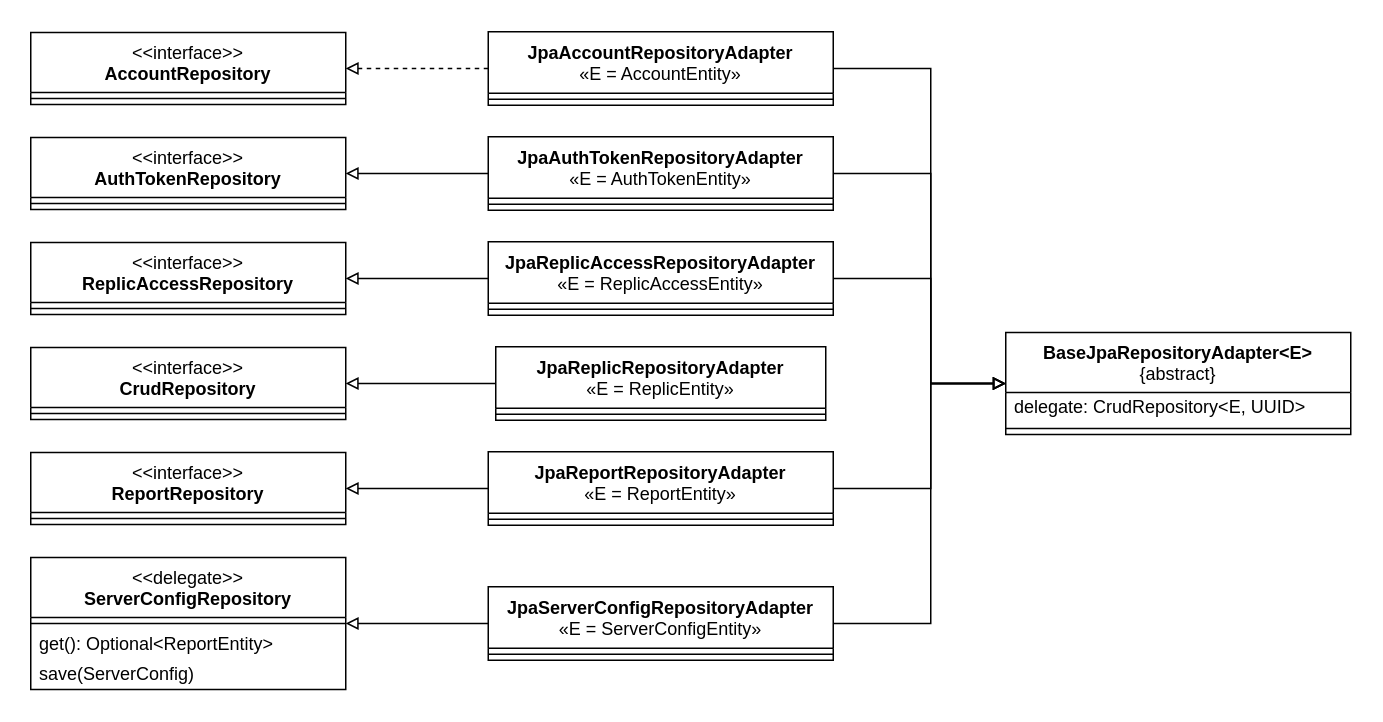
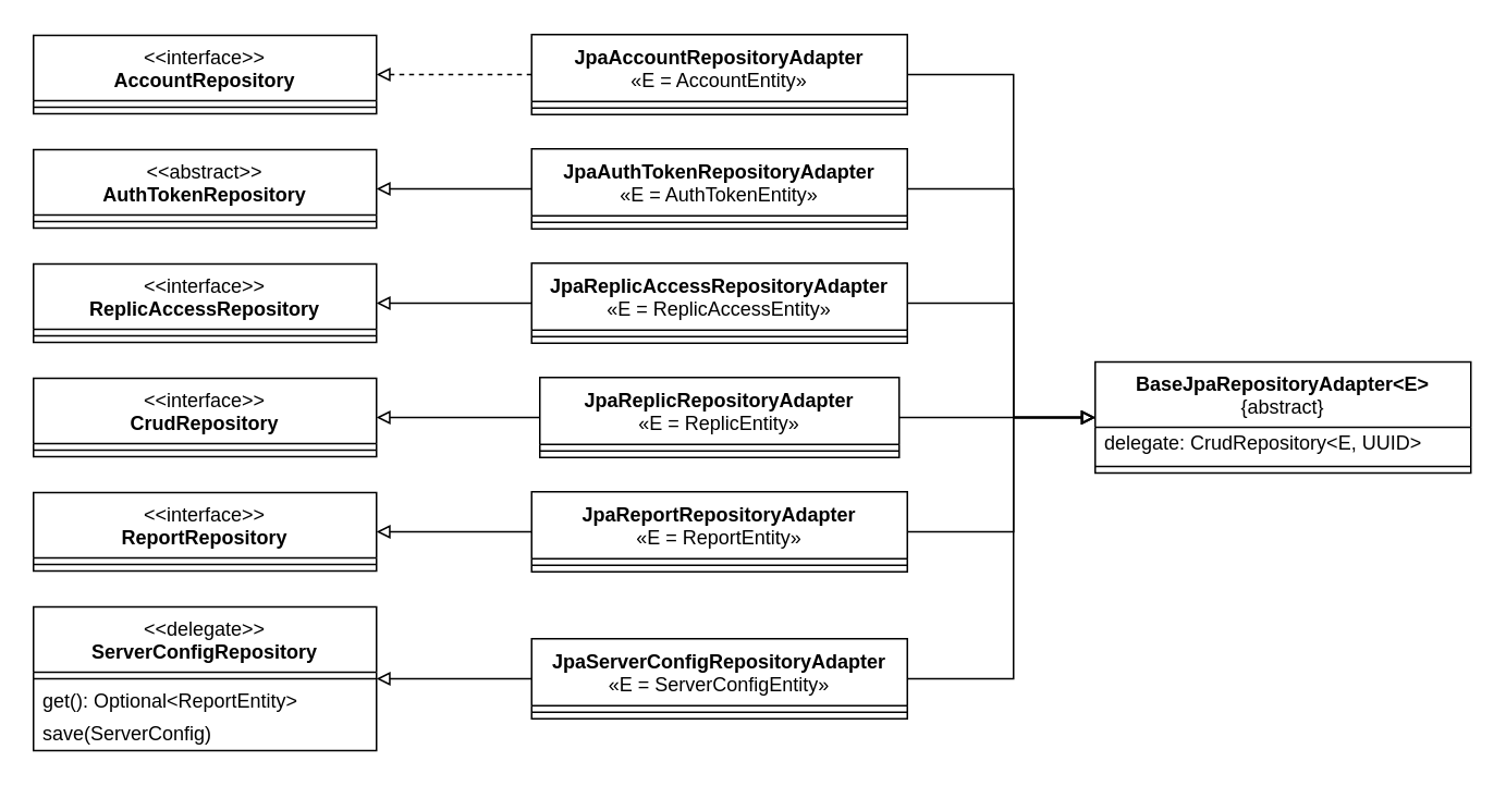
  <mxCell id="0" />
  <mxCell id="1" parent="0" />
  <mxCell id="2" value="&amp;lt;&amp;lt;interface&amp;gt;&amp;gt;&lt;br&gt;&lt;b&gt;AccountRepository&lt;/b&gt;&lt;div&gt;&lt;br&gt;&lt;/div&gt;" style="swimlane;fontStyle=0;align=center;verticalAlign=top;childLayout=stackLayout;horizontal=1;startSize=40;horizontalStack=0;resizeParent=1;resizeParentMax=0;resizeLast=0;collapsible=0;marginBottom=0;html=1;whiteSpace=wrap;" parent="1" vertex="1"><mxGeometry x="20" y="21" width="210" height="48" as="geometry" /></mxCell>
  <mxCell id="3" value="" style="line;strokeWidth=1;fillColor=none;align=left;verticalAlign=middle;spacingTop=-1;spacingLeft=3;spacingRight=3;rotatable=0;labelPosition=right;points=[];portConstraint=eastwest;" parent="2" vertex="1"><mxGeometry y="40" width="210" height="8" as="geometry" /></mxCell>
- <mxCell id="4" value="&amp;lt;&amp;lt;interface&amp;gt;&amp;gt;&lt;br&gt;&lt;b&gt;AuthTokenRepository&lt;/b&gt;&lt;div&gt;&lt;br&gt;&lt;/div&gt;" style="swimlane;fontStyle=0;align=center;verticalAlign=top;childLayout=stackLayout;horizontal=1;startSize=40;horizontalStack=0;resizeParent=1;resizeParentMax=0;resizeLast=0;collapsible=0;marginBottom=0;html=1;whiteSpace=wrap;" parent="1" vertex="1"><mxGeometry x="20" y="91" width="210" height="48" as="geometry" /></mxCell>
+ <mxCell id="4" value="&amp;lt;&amp;lt;abstract&amp;gt;&amp;gt;&lt;br&gt;&lt;b&gt;AuthTokenRepository&lt;/b&gt;&lt;div&gt;&lt;br&gt;&lt;/div&gt;" style="swimlane;fontStyle=0;align=center;verticalAlign=top;childLayout=stackLayout;horizontal=1;startSize=40;horizontalStack=0;resizeParent=1;resizeParentMax=0;resizeLast=0;collapsible=0;marginBottom=0;html=1;whiteSpace=wrap;" parent="1" vertex="1"><mxGeometry x="20" y="91" width="210" height="48" as="geometry" /></mxCell>
  <mxCell id="5" value="" style="line;strokeWidth=1;fillColor=none;align=left;verticalAlign=middle;spacingTop=-1;spacingLeft=3;spacingRight=3;rotatable=0;labelPosition=right;points=[];portConstraint=eastwest;" parent="4" vertex="1"><mxGeometry y="40" width="210" height="8" as="geometry" /></mxCell>
  <mxCell id="6" value="&amp;lt;&amp;lt;interface&amp;gt;&amp;gt;&lt;br&gt;&lt;b&gt;ReplicAccessRepository&lt;/b&gt;&lt;div&gt;&lt;br&gt;&lt;/div&gt;" style="swimlane;fontStyle=0;align=center;verticalAlign=top;childLayout=stackLayout;horizontal=1;startSize=40;horizontalStack=0;resizeParent=1;resizeParentMax=0;resizeLast=0;collapsible=0;marginBottom=0;html=1;whiteSpace=wrap;" parent="1" vertex="1"><mxGeometry x="20" y="161" width="210" height="48" as="geometry" /></mxCell>
  <mxCell id="7" value="" style="line;strokeWidth=1;fillColor=none;align=left;verticalAlign=middle;spacingTop=-1;spacingLeft=3;spacingRight=3;rotatable=0;labelPosition=right;points=[];portConstraint=eastwest;" parent="6" vertex="1"><mxGeometry y="40" width="210" height="8" as="geometry" /></mxCell>
  <mxCell id="8" value="&amp;lt;&amp;lt;interface&amp;gt;&amp;gt;&lt;br&gt;&lt;b&gt;CrudRepository&lt;/b&gt;&lt;div&gt;&lt;br&gt;&lt;/div&gt;" style="swimlane;fontStyle=0;align=center;verticalAlign=top;childLayout=stackLayout;horizontal=1;startSize=40;horizontalStack=0;resizeParent=1;resizeParentMax=0;resizeLast=0;collapsible=0;marginBottom=0;html=1;whiteSpace=wrap;" parent="1" vertex="1"><mxGeometry x="20" y="231" width="210" height="48" as="geometry" /></mxCell>
  <mxCell id="9" value="" style="line;strokeWidth=1;fillColor=none;align=left;verticalAlign=middle;spacingTop=-1;spacingLeft=3;spacingRight=3;rotatable=0;labelPosition=right;points=[];portConstraint=eastwest;" parent="8" vertex="1"><mxGeometry y="40" width="210" height="8" as="geometry" /></mxCell>
  <mxCell id="10" value="&amp;lt;&amp;lt;interface&amp;gt;&amp;gt;&lt;br&gt;&lt;b&gt;ReportRepository&lt;/b&gt;&lt;div&gt;&lt;br&gt;&lt;/div&gt;" style="swimlane;fontStyle=0;align=center;verticalAlign=top;childLayout=stackLayout;horizontal=1;startSize=40;horizontalStack=0;resizeParent=1;resizeParentMax=0;resizeLast=0;collapsible=0;marginBottom=0;html=1;whiteSpace=wrap;" parent="1" vertex="1"><mxGeometry x="20" y="301" width="210" height="48" as="geometry" /></mxCell>
  <mxCell id="11" value="" style="line;strokeWidth=1;fillColor=none;align=left;verticalAlign=middle;spacingTop=-1;spacingLeft=3;spacingRight=3;rotatable=0;labelPosition=right;points=[];portConstraint=eastwest;" parent="10" vertex="1"><mxGeometry y="40" width="210" height="8" as="geometry" /></mxCell>
  <mxCell id="12" value="&lt;div&gt;&amp;lt;&amp;lt;delegate&amp;gt;&amp;gt;&lt;/div&gt;&lt;div&gt;&lt;b&gt;ServerConfigRepository&lt;/b&gt;&lt;/div&gt;&lt;div&gt;&lt;br&gt;&lt;/div&gt;" style="swimlane;fontStyle=0;align=center;verticalAlign=top;childLayout=stackLayout;horizontal=1;startSize=40;horizontalStack=0;resizeParent=1;resizeParentMax=0;resizeLast=0;collapsible=0;marginBottom=0;html=1;whiteSpace=wrap;" parent="1" vertex="1"><mxGeometry x="20" y="371" width="210" height="88" as="geometry" /></mxCell>
  <mxCell id="13" value="" style="line;strokeWidth=1;fillColor=none;align=left;verticalAlign=middle;spacingTop=-1;spacingLeft=3;spacingRight=3;rotatable=0;labelPosition=right;points=[];portConstraint=eastwest;" parent="12" vertex="1"><mxGeometry y="40" width="210" height="8" as="geometry" /></mxCell>
  <mxCell id="14" value="get(): Optional&amp;lt;ReportEntity&amp;gt;" style="text;html=1;strokeColor=none;fillColor=none;align=left;verticalAlign=middle;spacingLeft=4;spacingRight=4;overflow=hidden;rotatable=0;points=[[0,0.5],[1,0.5]];portConstraint=eastwest;whiteSpace=wrap;" parent="12" vertex="1"><mxGeometry y="48" width="210" height="20" as="geometry" /></mxCell>
  <mxCell id="15" value="save(ServerConfig)" style="text;html=1;strokeColor=none;fillColor=none;align=left;verticalAlign=middle;spacingLeft=4;spacingRight=4;overflow=hidden;rotatable=0;points=[[0,0.5],[1,0.5]];portConstraint=eastwest;whiteSpace=wrap;" parent="12" vertex="1"><mxGeometry y="68" width="210" height="20" as="geometry" /></mxCell>
  <mxCell id="16" value="&lt;b&gt;BaseJpaRepositoryAdapter&amp;lt;E&amp;gt;&lt;/b&gt;&lt;div&gt;{abstract}&lt;/div&gt;" style="swimlane;fontStyle=0;align=center;verticalAlign=top;childLayout=stackLayout;horizontal=1;startSize=40;horizontalStack=0;resizeParent=1;resizeParentMax=0;resizeLast=0;collapsible=0;marginBottom=0;html=1;whiteSpace=wrap;" vertex="1" parent="1"><mxGeometry x="670" y="221" width="230" height="68" as="geometry" /></mxCell>
  <mxCell id="17" value="delegate: CrudRepository&amp;lt;E, UUID&amp;gt;" style="text;html=1;strokeColor=none;fillColor=none;align=left;verticalAlign=middle;spacingLeft=4;spacingRight=4;overflow=hidden;rotatable=0;points=[[0,0.5],[1,0.5]];portConstraint=eastwest;whiteSpace=wrap;" vertex="1" parent="16"><mxGeometry y="40" width="230" height="20" as="geometry" /></mxCell>
  <mxCell id="18" value="" style="line;strokeWidth=1;fillColor=none;align=left;verticalAlign=middle;spacingTop=-1;spacingLeft=3;spacingRight=3;rotatable=0;labelPosition=right;points=[];portConstraint=eastwest;" vertex="1" parent="16"><mxGeometry y="60" width="230" height="8" as="geometry" /></mxCell>
  <mxCell id="19" style="edgeStyle=orthogonalEdgeStyle;rounded=0;orthogonalLoop=1;jettySize=auto;html=1;endArrow=block;endFill=0;" edge="1" parent="1" source="21" target="8"><mxGeometry relative="1" as="geometry" /></mxCell>
+ <mxCell id="20" style="edgeStyle=orthogonalEdgeStyle;rounded=0;orthogonalLoop=1;jettySize=auto;html=1;endArrow=block;endFill=0;" edge="1" parent="1" source="21" target="16"><mxGeometry relative="1" as="geometry" /></mxCell>
  <mxCell id="21" value="&lt;b&gt;JpaReplicRepositoryAdapter&lt;/b&gt;&lt;div&gt;«E = ReplicEntity»&lt;/div&gt;" style="swimlane;fontStyle=0;align=center;verticalAlign=top;childLayout=stackLayout;horizontal=1;startSize=41;horizontalStack=0;resizeParent=1;resizeParentMax=0;resizeLast=0;collapsible=0;marginBottom=0;html=1;whiteSpace=wrap;" vertex="1" parent="1"><mxGeometry x="330" y="230.5" width="220" height="49" as="geometry" /></mxCell>
  <mxCell id="22" value="" style="line;strokeWidth=1;fillColor=none;align=left;verticalAlign=middle;spacingTop=-1;spacingLeft=3;spacingRight=3;rotatable=0;labelPosition=right;points=[];portConstraint=eastwest;" vertex="1" parent="21"><mxGeometry y="41" width="220" height="8" as="geometry" /></mxCell>
  <mxCell id="23" style="edgeStyle=orthogonalEdgeStyle;rounded=0;orthogonalLoop=1;jettySize=auto;html=1;endArrow=block;endFill=0;" edge="1" parent="1" source="25" target="6"><mxGeometry relative="1" as="geometry" /></mxCell>
  <mxCell id="24" style="edgeStyle=orthogonalEdgeStyle;rounded=0;orthogonalLoop=1;jettySize=auto;html=1;endArrow=block;endFill=0;" edge="1" parent="1" source="25" target="16"><mxGeometry relative="1" as="geometry"><Array as="points"><mxPoint x="620" y="185" /><mxPoint x="620" y="255" /></Array></mxGeometry></mxCell>
  <mxCell id="25" value="&lt;b&gt;JpaReplicAccessRepositoryAdapter&lt;/b&gt;&lt;div&gt;«E = ReplicAccessEntity»&lt;/div&gt;" style="swimlane;fontStyle=0;align=center;verticalAlign=top;childLayout=stackLayout;horizontal=1;startSize=41;horizontalStack=0;resizeParent=1;resizeParentMax=0;resizeLast=0;collapsible=0;marginBottom=0;html=1;whiteSpace=wrap;" vertex="1" parent="1"><mxGeometry x="325" y="160.5" width="230" height="49" as="geometry" /></mxCell>
  <mxCell id="26" value="" style="line;strokeWidth=1;fillColor=none;align=left;verticalAlign=middle;spacingTop=-1;spacingLeft=3;spacingRight=3;rotatable=0;labelPosition=right;points=[];portConstraint=eastwest;" vertex="1" parent="25"><mxGeometry y="41" width="230" height="8" as="geometry" /></mxCell>
  <mxCell id="27" style="edgeStyle=orthogonalEdgeStyle;rounded=0;orthogonalLoop=1;jettySize=auto;html=1;endArrow=block;endFill=0;" edge="1" parent="1" source="29" target="4"><mxGeometry relative="1" as="geometry" /></mxCell>
  <mxCell id="28" style="edgeStyle=orthogonalEdgeStyle;rounded=0;orthogonalLoop=1;jettySize=auto;html=1;endArrow=block;endFill=0;" edge="1" parent="1" source="29" target="16"><mxGeometry relative="1" as="geometry"><Array as="points"><mxPoint x="620" y="115" /><mxPoint x="620" y="255" /></Array></mxGeometry></mxCell>
  <mxCell id="29" value="&lt;b&gt;JpaAuthTokenRepositoryAdapter&lt;/b&gt;&lt;div&gt;«E = AuthTokenEntity»&lt;/div&gt;" style="swimlane;fontStyle=0;align=center;verticalAlign=top;childLayout=stackLayout;horizontal=1;startSize=41;horizontalStack=0;resizeParent=1;resizeParentMax=0;resizeLast=0;collapsible=0;marginBottom=0;html=1;whiteSpace=wrap;" vertex="1" parent="1"><mxGeometry x="325" y="90.5" width="230" height="49" as="geometry" /></mxCell>
  <mxCell id="30" value="" style="line;strokeWidth=1;fillColor=none;align=left;verticalAlign=middle;spacingTop=-1;spacingLeft=3;spacingRight=3;rotatable=0;labelPosition=right;points=[];portConstraint=eastwest;" vertex="1" parent="29"><mxGeometry y="41" width="230" height="8" as="geometry" /></mxCell>
  <mxCell id="31" style="edgeStyle=orthogonalEdgeStyle;rounded=0;orthogonalLoop=1;jettySize=auto;html=1;endArrow=block;endFill=0;dashed=1;" edge="1" parent="1" source="33" target="2"><mxGeometry relative="1" as="geometry" /></mxCell>
  <mxCell id="32" style="edgeStyle=orthogonalEdgeStyle;rounded=0;orthogonalLoop=1;jettySize=auto;html=1;endArrow=block;endFill=0;" edge="1" parent="1" source="33" target="16"><mxGeometry relative="1" as="geometry"><Array as="points"><mxPoint x="620" y="45" /><mxPoint x="620" y="255" /></Array></mxGeometry></mxCell>
  <mxCell id="33" value="&lt;b&gt;JpaAccountRepositoryAdapter&lt;/b&gt;&lt;div&gt;«E = AccountEntity»&lt;/div&gt;" style="swimlane;fontStyle=0;align=center;verticalAlign=top;childLayout=stackLayout;horizontal=1;startSize=41;horizontalStack=0;resizeParent=1;resizeParentMax=0;resizeLast=0;collapsible=0;marginBottom=0;html=1;whiteSpace=wrap;" vertex="1" parent="1"><mxGeometry x="325" y="20.5" width="230" height="49" as="geometry" /></mxCell>
  <mxCell id="34" value="" style="line;strokeWidth=1;fillColor=none;align=left;verticalAlign=middle;spacingTop=-1;spacingLeft=3;spacingRight=3;rotatable=0;labelPosition=right;points=[];portConstraint=eastwest;" vertex="1" parent="33"><mxGeometry y="41" width="230" height="8" as="geometry" /></mxCell>
  <mxCell id="35" style="edgeStyle=orthogonalEdgeStyle;rounded=0;orthogonalLoop=1;jettySize=auto;html=1;endArrow=block;endFill=0;" edge="1" parent="1" source="37" target="10"><mxGeometry relative="1" as="geometry" /></mxCell>
  <mxCell id="36" style="edgeStyle=orthogonalEdgeStyle;rounded=0;orthogonalLoop=1;jettySize=auto;html=1;endArrow=block;endFill=0;" edge="1" parent="1" source="37" target="16"><mxGeometry relative="1" as="geometry"><Array as="points"><mxPoint x="620" y="325" /><mxPoint x="620" y="255" /></Array></mxGeometry></mxCell>
  <mxCell id="37" value="&lt;b&gt;JpaReportRepositoryAdapter&lt;/b&gt;&lt;div&gt;«E = ReportEntity»&lt;/div&gt;" style="swimlane;fontStyle=0;align=center;verticalAlign=top;childLayout=stackLayout;horizontal=1;startSize=41;horizontalStack=0;resizeParent=1;resizeParentMax=0;resizeLast=0;collapsible=0;marginBottom=0;html=1;whiteSpace=wrap;" vertex="1" parent="1"><mxGeometry x="325" y="300.5" width="230" height="49" as="geometry" /></mxCell>
  <mxCell id="38" value="" style="line;strokeWidth=1;fillColor=none;align=left;verticalAlign=middle;spacingTop=-1;spacingLeft=3;spacingRight=3;rotatable=0;labelPosition=right;points=[];portConstraint=eastwest;" vertex="1" parent="37"><mxGeometry y="41" width="230" height="8" as="geometry" /></mxCell>
  <mxCell id="39" style="edgeStyle=orthogonalEdgeStyle;rounded=0;orthogonalLoop=1;jettySize=auto;html=1;endArrow=block;endFill=0;" edge="1" parent="1" source="41" target="12"><mxGeometry relative="1" as="geometry" /></mxCell>
  <mxCell id="40" style="edgeStyle=orthogonalEdgeStyle;rounded=0;orthogonalLoop=1;jettySize=auto;html=1;endArrow=block;endFill=0;" edge="1" parent="1" source="41" target="16"><mxGeometry relative="1" as="geometry"><Array as="points"><mxPoint x="620" y="415" /><mxPoint x="620" y="255" /></Array></mxGeometry></mxCell>
  <mxCell id="41" value="&lt;b&gt;JpaServerConfigRepositoryAdapter&lt;/b&gt;&lt;div&gt;«E = ServerConfigEntity»&lt;/div&gt;" style="swimlane;fontStyle=0;align=center;verticalAlign=top;childLayout=stackLayout;horizontal=1;startSize=41;horizontalStack=0;resizeParent=1;resizeParentMax=0;resizeLast=0;collapsible=0;marginBottom=0;html=1;whiteSpace=wrap;" vertex="1" parent="1"><mxGeometry x="325" y="390.5" width="230" height="49" as="geometry" /></mxCell>
  <mxCell id="42" value="" style="line;strokeWidth=1;fillColor=none;align=left;verticalAlign=middle;spacingTop=-1;spacingLeft=3;spacingRight=3;rotatable=0;labelPosition=right;points=[];portConstraint=eastwest;" vertex="1" parent="41"><mxGeometry y="41" width="230" height="8" as="geometry" /></mxCell>
